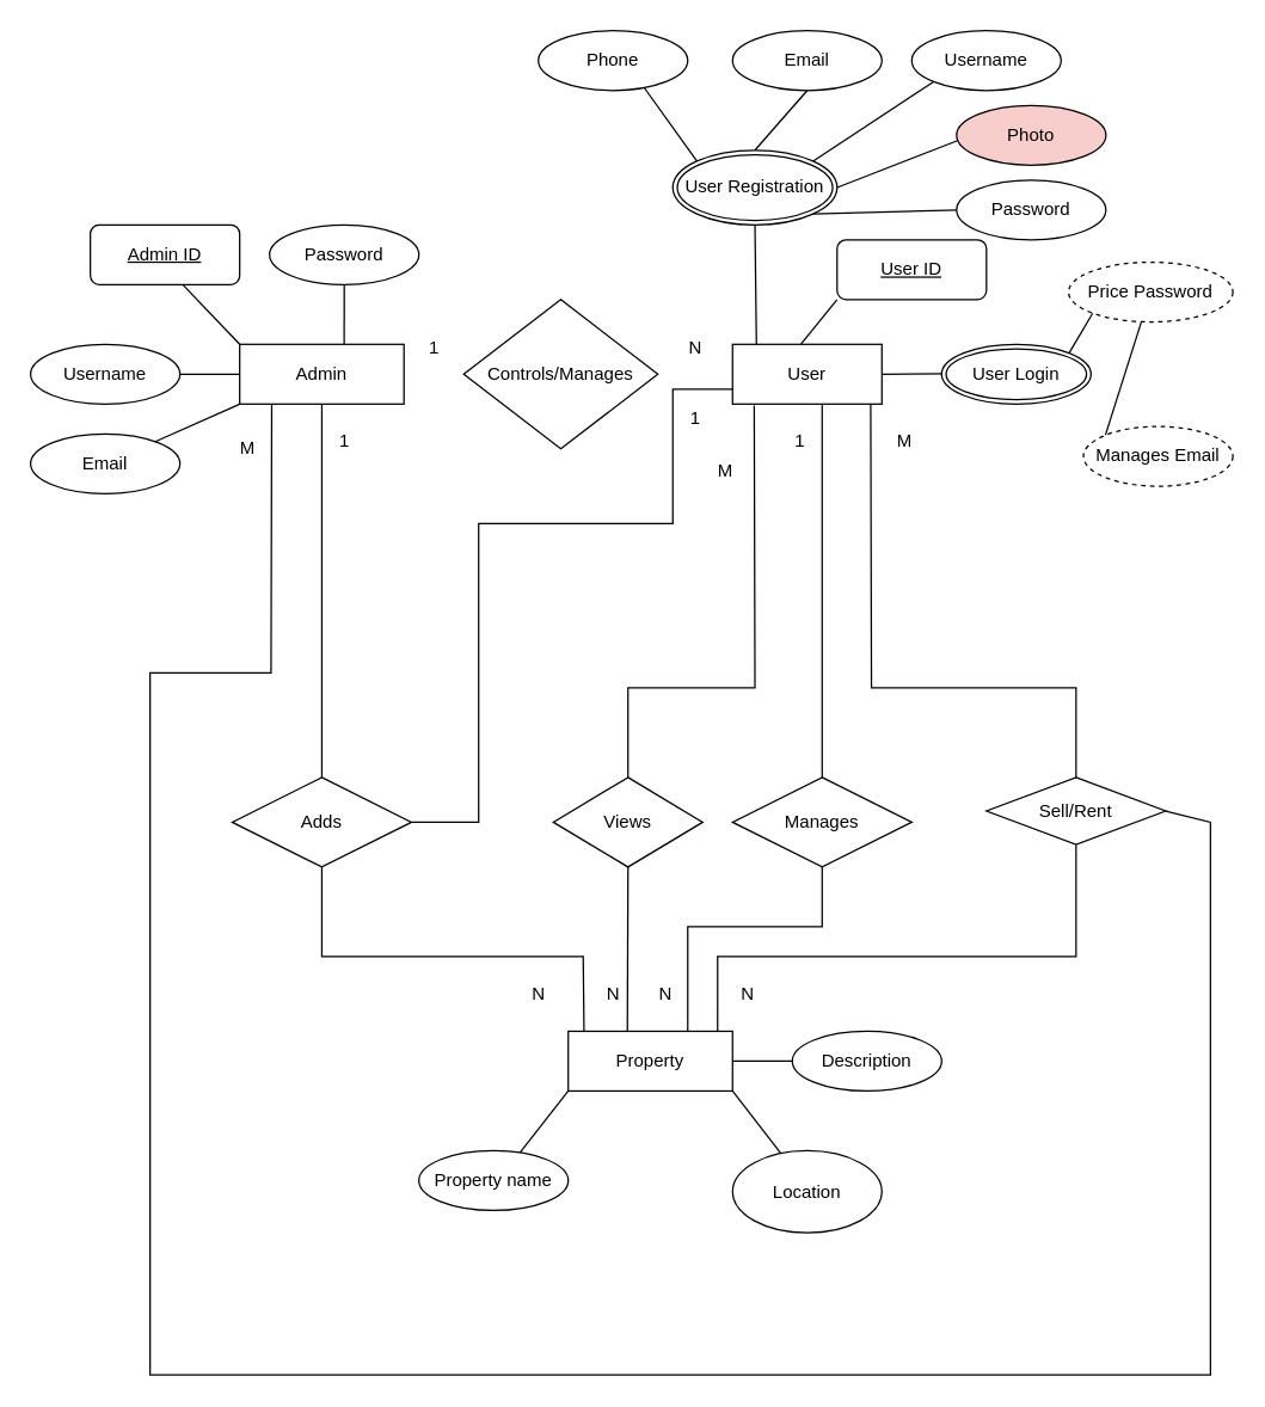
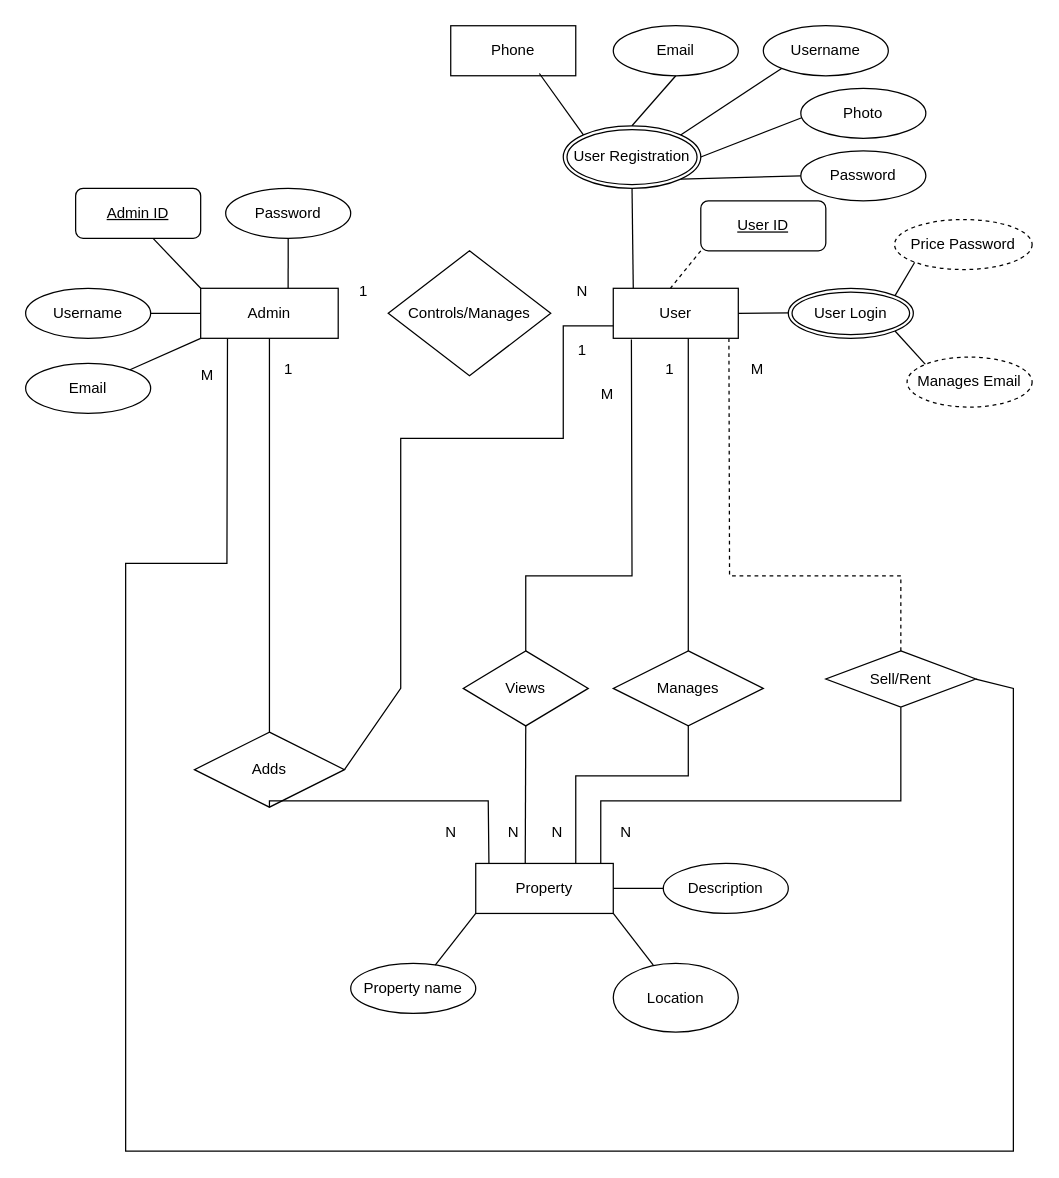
  <mxCell id="0" />
  <mxCell id="1" parent="0" />
  <mxCell id="2" value="User" style="whiteSpace=wrap;html=1;align=center;" vertex="1" parent="1"><mxGeometry x="490" y="230" width="100" height="40" as="geometry" /></mxCell>
  <mxCell id="3" value="Admin" style="whiteSpace=wrap;html=1;align=center;" vertex="1" parent="1"><mxGeometry x="160" y="230" width="110" height="40" as="geometry" /></mxCell>
  <mxCell id="4" value="Controls/Manages" style="shape=rhombus;perimeter=rhombusPerimeter;whiteSpace=wrap;html=1;align=center;" vertex="1" parent="1"><mxGeometry x="310" y="200" width="130" height="100" as="geometry" /></mxCell>
  <mxCell id="5" value="" style="endArrow=none;html=1;rounded=0;entryX=0;entryY=1;entryDx=0;entryDy=0;" edge="1" parent="1" source="9" target="3"><mxGeometry relative="1" as="geometry"><mxPoint x="200" y="300" as="sourcePoint" /><mxPoint x="360" y="300" as="targetPoint" /></mxGeometry></mxCell>
  <mxCell id="6" value="" style="endArrow=none;html=1;rounded=0;exitX=0.608;exitY=0.973;exitDx=0;exitDy=0;exitPerimeter=0;entryX=0;entryY=0;entryDx=0;entryDy=0;" edge="1" parent="1" source="11" target="3"><mxGeometry relative="1" as="geometry"><mxPoint x="50" y="229.2" as="sourcePoint" /><mxPoint x="210" y="229.2" as="targetPoint" /></mxGeometry></mxCell>
  <mxCell id="7" value="" style="endArrow=none;html=1;rounded=0;entryX=0.5;entryY=1;entryDx=0;entryDy=0;exitX=0.636;exitY=0.001;exitDx=0;exitDy=0;exitPerimeter=0;" edge="1" parent="1" source="3" target="8"><mxGeometry relative="1" as="geometry"><mxPoint x="230" y="230" as="sourcePoint" /><mxPoint x="280" y="190" as="targetPoint" /></mxGeometry></mxCell>
  <mxCell id="8" value="Password" style="ellipse;whiteSpace=wrap;html=1;align=center;" vertex="1" parent="1"><mxGeometry x="180" y="150" width="100" height="40" as="geometry" /></mxCell>
  <mxCell id="9" value="Email" style="ellipse;whiteSpace=wrap;html=1;align=center;" vertex="1" parent="1"><mxGeometry x="20" y="290" width="100" height="40" as="geometry" /></mxCell>
  <mxCell id="10" value="Username" style="ellipse;whiteSpace=wrap;html=1;align=center;" vertex="1" parent="1"><mxGeometry x="20" y="230" width="100" height="40" as="geometry" /></mxCell>
  <mxCell id="11" value="&lt;u&gt;Admin ID&lt;/u&gt;" style="whiteSpace=wrap;html=1;align=center;rounded=1;" vertex="1" parent="1"><mxGeometry x="60" y="150" width="100" height="40" as="geometry" /></mxCell>
  <mxCell id="12" value="" style="endArrow=none;html=1;rounded=0;exitX=1;exitY=0.5;exitDx=0;exitDy=0;entryX=0;entryY=0.5;entryDx=0;entryDy=0;" edge="1" parent="1" source="10" target="3"><mxGeometry relative="1" as="geometry"><mxPoint x="190" y="280" as="sourcePoint" /><mxPoint x="350" y="280" as="targetPoint" /></mxGeometry></mxCell>
  <mxCell id="13" value="" style="endArrow=none;html=1;rounded=0;exitX=0.16;exitY=0.001;exitDx=0;exitDy=0;entryX=0.5;entryY=1;entryDx=0;entryDy=0;exitPerimeter=0;" edge="1" parent="1" source="2" target="17"><mxGeometry relative="1" as="geometry"><mxPoint x="241" y="239" as="sourcePoint" /><mxPoint x="645" y="190" as="targetPoint" /></mxGeometry></mxCell>
- <mxCell id="14" value="Photo" style="ellipse;whiteSpace=wrap;html=1;align=center;fillColor=#f8cecc;" vertex="1" parent="1"><mxGeometry x="640" y="70" width="100" height="40" as="geometry" /></mxCell>
+ <mxCell id="14" value="Photo" style="ellipse;whiteSpace=wrap;html=1;align=center;" vertex="1" parent="1"><mxGeometry x="640" y="70" width="100" height="40" as="geometry" /></mxCell>
  <mxCell id="15" value="" style="endArrow=none;html=1;rounded=0;exitX=1;exitY=0.5;exitDx=0;exitDy=0;entryX=0.007;entryY=0.589;entryDx=0;entryDy=0;entryPerimeter=0;" edge="1" parent="1" source="17" target="14"><mxGeometry relative="1" as="geometry"><mxPoint x="660" y="240" as="sourcePoint" /><mxPoint x="763" y="96" as="targetPoint" /></mxGeometry></mxCell>
  <mxCell id="16" value="" style="endArrow=none;html=1;rounded=0;exitX=1;exitY=0.5;exitDx=0;exitDy=0;entryX=0.024;entryY=0.49;entryDx=0;entryDy=0;entryPerimeter=0;" edge="1" parent="1" source="2" target="18"><mxGeometry relative="1" as="geometry"><mxPoint x="690" y="280" as="sourcePoint" /><mxPoint x="710" y="250" as="targetPoint" /><Array as="points" /></mxGeometry></mxCell>
  <mxCell id="17" value="User Registration" style="ellipse;shape=doubleEllipse;margin=3;whiteSpace=wrap;html=1;align=center;" vertex="1" parent="1"><mxGeometry x="450" y="100" width="110" height="50" as="geometry" /></mxCell>
  <mxCell id="18" value="User Login" style="ellipse;shape=doubleEllipse;margin=3;whiteSpace=wrap;html=1;align=center;" vertex="1" parent="1"><mxGeometry x="630" y="230" width="100" height="40" as="geometry" /></mxCell>
  <mxCell id="19" value="Username" style="ellipse;whiteSpace=wrap;html=1;align=center;rotation=0;" vertex="1" parent="1"><mxGeometry x="610" y="20" width="100" height="40" as="geometry" /></mxCell>
  <mxCell id="20" value="" style="endArrow=none;html=1;rounded=0;exitX=1;exitY=0;exitDx=0;exitDy=0;entryX=0;entryY=1;entryDx=0;entryDy=0;" edge="1" parent="1" source="17" target="19"><mxGeometry relative="1" as="geometry"><mxPoint x="710" y="240" as="sourcePoint" /><mxPoint x="770" y="196" as="targetPoint" /></mxGeometry></mxCell>
  <mxCell id="21" value="Email" style="ellipse;whiteSpace=wrap;html=1;align=center;" vertex="1" parent="1"><mxGeometry x="490" y="20" width="100" height="40" as="geometry" /></mxCell>
  <mxCell id="22" value="" style="endArrow=none;html=1;rounded=0;exitX=0.5;exitY=0;exitDx=0;exitDy=0;entryX=0.5;entryY=1;entryDx=0;entryDy=0;" edge="1" parent="1" source="17" target="21"><mxGeometry relative="1" as="geometry"><mxPoint x="694" y="157" as="sourcePoint" /><mxPoint x="731" y="129" as="targetPoint" /></mxGeometry></mxCell>
- <mxCell id="23" value="Phone" style="ellipse;whiteSpace=wrap;html=1;align=center;" vertex="1" parent="1"><mxGeometry x="360" y="20" width="100" height="40" as="geometry" /></mxCell>
+ <mxCell id="23" value="Phone" style="whiteSpace=wrap;html=1;align=center;rounded=0;" vertex="1" parent="1"><mxGeometry x="360" y="20" width="100" height="40" as="geometry" /></mxCell>
  <mxCell id="24" value="" style="endArrow=none;html=1;rounded=0;exitX=0;exitY=0;exitDx=0;exitDy=0;entryX=0.709;entryY=0.955;entryDx=0;entryDy=0;entryPerimeter=0;" edge="1" parent="1" source="17" target="23"><mxGeometry relative="1" as="geometry"><mxPoint x="649" y="150" as="sourcePoint" /><mxPoint x="650" y="100" as="targetPoint" /></mxGeometry></mxCell>
  <mxCell id="25" value="&lt;u&gt;User ID&lt;/u&gt;" style="whiteSpace=wrap;html=1;align=center;rounded=1;" vertex="1" parent="1"><mxGeometry x="560" y="160" width="100" height="40" as="geometry" /></mxCell>
- <mxCell id="26" value="" style="endArrow=none;html=1;rounded=0;exitX=0;exitY=0;exitDx=0;exitDy=0;" edge="1" parent="1" source="58" target="57"><mxGeometry relative="1" as="geometry"><mxPoint x="750" y="290" as="sourcePoint" /><mxPoint x="655" y="200" as="targetPoint" /></mxGeometry></mxCell>
+ <mxCell id="26" value="" style="endArrow=none;html=1;rounded=0;entryX=1;entryY=1;entryDx=0;entryDy=0;exitX=0;exitY=0;exitDx=0;exitDy=0;" edge="1" parent="1" source="58" target="18"><mxGeometry relative="1" as="geometry"><mxPoint x="750" y="290" as="sourcePoint" /><mxPoint x="655" y="200" as="targetPoint" /></mxGeometry></mxCell>
  <mxCell id="27" value="Password" style="ellipse;whiteSpace=wrap;html=1;align=center;" vertex="1" parent="1"><mxGeometry x="640" y="120" width="100" height="40" as="geometry" /></mxCell>
  <mxCell id="28" value="" style="endArrow=none;html=1;rounded=0;exitX=0;exitY=0.5;exitDx=0;exitDy=0;entryX=1;entryY=1;entryDx=0;entryDy=0;" edge="1" parent="1" source="27" target="17"><mxGeometry relative="1" as="geometry"><mxPoint x="660" y="280" as="sourcePoint" /><mxPoint x="660" y="320" as="targetPoint" /></mxGeometry></mxCell>
  <mxCell id="29" value="" style="endArrow=none;html=1;rounded=0;exitX=0;exitY=1;exitDx=0;exitDy=0;entryX=1;entryY=0;entryDx=0;entryDy=0;" edge="1" parent="1" source="57" target="18"><mxGeometry relative="1" as="geometry"><mxPoint x="748.9" y="210.96" as="sourcePoint" /><mxPoint x="637" y="358" as="targetPoint" /></mxGeometry></mxCell>
- <mxCell id="30" value="" style="endArrow=none;html=1;rounded=0;exitX=0;exitY=1;exitDx=0;exitDy=0;entryX=0.458;entryY=-0.004;entryDx=0;entryDy=0;entryPerimeter=0;" edge="1" parent="1" source="25" target="2"><mxGeometry relative="1" as="geometry"><mxPoint x="709" y="392" as="sourcePoint" /><mxPoint x="682" y="358" as="targetPoint" /><Array as="points" /></mxGeometry></mxCell>
+ <mxCell id="30" value="" style="endArrow=none;html=1;rounded=0;exitX=0;exitY=1;exitDx=0;exitDy=0;entryX=0.458;entryY=-0.004;entryDx=0;entryDy=0;entryPerimeter=0;dashed=1;" edge="1" parent="1" source="25" target="2"><mxGeometry relative="1" as="geometry"><mxPoint x="709" y="392" as="sourcePoint" /><mxPoint x="682" y="358" as="targetPoint" /><Array as="points" /></mxGeometry></mxCell>
  <mxCell id="31" value="Property" style="whiteSpace=wrap;html=1;align=center;" vertex="1" parent="1"><mxGeometry x="380" y="690" width="110" height="40" as="geometry" /></mxCell>
  <mxCell id="32" value="Description" style="ellipse;whiteSpace=wrap;html=1;align=center;" vertex="1" parent="1"><mxGeometry x="530" y="690" width="100" height="40" as="geometry" /></mxCell>
  <mxCell id="33" value="Location" style="ellipse;whiteSpace=wrap;html=1;align=center;" vertex="1" parent="1"><mxGeometry x="490" y="770" width="100" height="55" as="geometry" /></mxCell>
  <mxCell id="34" value="Property name" style="ellipse;whiteSpace=wrap;html=1;align=center;" vertex="1" parent="1"><mxGeometry x="280" y="770" width="100" height="40" as="geometry" /></mxCell>
  <mxCell id="35" value="" style="endArrow=none;html=1;rounded=0;entryX=0;entryY=1;entryDx=0;entryDy=0;exitX=0.676;exitY=0.035;exitDx=0;exitDy=0;exitPerimeter=0;" edge="1" parent="1" source="34" target="31"><mxGeometry relative="1" as="geometry"><mxPoint x="130" y="670" as="sourcePoint" /><mxPoint x="170" y="670" as="targetPoint" /></mxGeometry></mxCell>
  <mxCell id="36" value="" style="endArrow=none;html=1;rounded=0;entryX=1;entryY=0.5;entryDx=0;entryDy=0;exitX=0;exitY=0.5;exitDx=0;exitDy=0;" edge="1" parent="1" source="32" target="31"><mxGeometry relative="1" as="geometry"><mxPoint x="140" y="680" as="sourcePoint" /><mxPoint x="180" y="680" as="targetPoint" /></mxGeometry></mxCell>
  <mxCell id="37" value="" style="endArrow=none;html=1;rounded=0;entryX=1;entryY=1;entryDx=0;entryDy=0;exitX=0.32;exitY=0.024;exitDx=0;exitDy=0;exitPerimeter=0;" edge="1" parent="1" source="33" target="31"><mxGeometry relative="1" as="geometry"><mxPoint x="150" y="690" as="sourcePoint" /><mxPoint x="190" y="690" as="targetPoint" /></mxGeometry></mxCell>
- <mxCell id="38" value="Adds" style="shape=rhombus;perimeter=rhombusPerimeter;whiteSpace=wrap;html=1;align=center;" vertex="1" parent="1"><mxGeometry x="155" y="520" width="120" height="60" as="geometry" /></mxCell>
+ <mxCell id="38" value="Adds" style="shape=rhombus;perimeter=rhombusPerimeter;whiteSpace=wrap;html=1;align=center;" vertex="1" parent="1"><mxGeometry x="155" y="585" width="120" height="60" as="geometry" /></mxCell>
  <mxCell id="39" value="" style="endArrow=none;html=1;rounded=0;entryX=0.5;entryY=1;entryDx=0;entryDy=0;exitX=0.096;exitY=0.013;exitDx=0;exitDy=0;exitPerimeter=0;" edge="1" parent="1" source="31" target="38"><mxGeometry relative="1" as="geometry"><mxPoint x="70" y="220" as="sourcePoint" /><mxPoint x="230" y="220" as="targetPoint" /><Array as="points"><mxPoint x="390" y="640" /><mxPoint x="215" y="640" /></Array></mxGeometry></mxCell>
  <mxCell id="40" value="1" style="text;html=1;align=center;verticalAlign=middle;resizable=0;points=[];autosize=1;strokeColor=none;fillColor=none;" vertex="1" parent="1"><mxGeometry x="275" y="218" width="30" height="30" as="geometry" /></mxCell>
  <mxCell id="41" value="N" style="text;html=1;align=center;verticalAlign=middle;resizable=0;points=[];autosize=1;strokeColor=none;fillColor=none;" vertex="1" parent="1"><mxGeometry x="450" y="218" width="30" height="30" as="geometry" /></mxCell>
  <mxCell id="42" value="" style="endArrow=none;html=1;rounded=0;entryX=0.5;entryY=1;entryDx=0;entryDy=0;exitX=0.5;exitY=0;exitDx=0;exitDy=0;" edge="1" parent="1" source="38" target="3"><mxGeometry relative="1" as="geometry"><mxPoint x="225" y="650" as="sourcePoint" /><mxPoint x="225" y="530" as="targetPoint" /></mxGeometry></mxCell>
  <mxCell id="43" value="1" style="text;html=1;align=center;verticalAlign=middle;resizable=0;points=[];autosize=1;strokeColor=none;fillColor=none;" vertex="1" parent="1"><mxGeometry x="215" y="280" width="30" height="30" as="geometry" /></mxCell>
  <mxCell id="44" value="N" style="text;html=1;align=center;verticalAlign=middle;resizable=0;points=[];autosize=1;strokeColor=none;fillColor=none;" vertex="1" parent="1"><mxGeometry x="345" y="650" width="30" height="30" as="geometry" /></mxCell>
  <mxCell id="45" value="" style="endArrow=none;html=1;rounded=0;exitX=1;exitY=0.5;exitDx=0;exitDy=0;entryX=0;entryY=0.75;entryDx=0;entryDy=0;" edge="1" parent="1" source="38" target="2"><mxGeometry relative="1" as="geometry"><mxPoint x="260" y="580" as="sourcePoint" /><mxPoint x="490" y="260" as="targetPoint" /><Array as="points"><mxPoint x="320" y="550" /><mxPoint x="320" y="350" /><mxPoint x="435" y="350" /><mxPoint x="450" y="350" /><mxPoint x="450" y="310" /><mxPoint x="450" y="260" /></Array></mxGeometry></mxCell>
  <mxCell id="46" value="1" style="text;html=1;align=center;verticalAlign=middle;resizable=0;points=[];autosize=1;strokeColor=none;fillColor=none;" vertex="1" parent="1"><mxGeometry x="450" y="265" width="30" height="30" as="geometry" /></mxCell>
  <mxCell id="47" value="Views" style="shape=rhombus;perimeter=rhombusPerimeter;whiteSpace=wrap;html=1;align=center;" vertex="1" parent="1"><mxGeometry x="370" y="520" width="100" height="60" as="geometry" /></mxCell>
  <mxCell id="48" value="" style="endArrow=none;html=1;rounded=0;entryX=0.145;entryY=1.025;entryDx=0;entryDy=0;entryPerimeter=0;exitX=0.5;exitY=0;exitDx=0;exitDy=0;" edge="1" parent="1" source="47" target="2"><mxGeometry relative="1" as="geometry"><mxPoint x="505" y="480" as="sourcePoint" /><mxPoint x="515" y="160" as="targetPoint" /><Array as="points"><mxPoint x="420" y="460" /><mxPoint x="505" y="460" /></Array></mxGeometry></mxCell>
  <mxCell id="49" value="M" style="text;html=1;align=center;verticalAlign=middle;resizable=0;points=[];autosize=1;strokeColor=none;fillColor=none;" vertex="1" parent="1"><mxGeometry x="470" y="300" width="30" height="30" as="geometry" /></mxCell>
  <mxCell id="50" value="" style="endArrow=none;html=1;rounded=0;entryX=0.5;entryY=1;entryDx=0;entryDy=0;exitX=0.36;exitY=-0.009;exitDx=0;exitDy=0;exitPerimeter=0;" edge="1" parent="1" source="31" target="47"><mxGeometry relative="1" as="geometry"><mxPoint x="420" y="690" as="sourcePoint" /><mxPoint x="630" y="560" as="targetPoint" /></mxGeometry></mxCell>
  <mxCell id="51" value="N" style="text;html=1;align=center;verticalAlign=middle;resizable=0;points=[];autosize=1;strokeColor=none;fillColor=none;" vertex="1" parent="1"><mxGeometry x="395" y="650" width="30" height="30" as="geometry" /></mxCell>
  <mxCell id="52" value="Manages" style="shape=rhombus;perimeter=rhombusPerimeter;whiteSpace=wrap;html=1;align=center;" vertex="1" parent="1"><mxGeometry x="490" y="520" width="120" height="60" as="geometry" /></mxCell>
  <mxCell id="53" value="" style="endArrow=none;html=1;rounded=0;entryX=0.5;entryY=1;entryDx=0;entryDy=0;exitX=0.5;exitY=0;exitDx=0;exitDy=0;" edge="1" parent="1" source="52"><mxGeometry relative="1" as="geometry"><mxPoint x="550" y="510" as="sourcePoint" /><mxPoint x="550" y="270" as="targetPoint" /></mxGeometry></mxCell>
  <mxCell id="54" value="1" style="text;html=1;align=center;verticalAlign=middle;resizable=0;points=[];autosize=1;strokeColor=none;fillColor=none;" vertex="1" parent="1"><mxGeometry x="520" y="280" width="30" height="30" as="geometry" /></mxCell>
  <mxCell id="55" value="" style="endArrow=none;html=1;rounded=0;exitX=0.5;exitY=1;exitDx=0;exitDy=0;" edge="1" parent="1" source="52"><mxGeometry relative="1" as="geometry"><mxPoint x="550" y="620" as="sourcePoint" /><mxPoint x="460" y="690" as="targetPoint" /><Array as="points"><mxPoint x="550" y="620" /><mxPoint x="460" y="620" /></Array></mxGeometry></mxCell>
  <mxCell id="56" value="N" style="text;html=1;align=center;verticalAlign=middle;resizable=0;points=[];autosize=1;strokeColor=none;fillColor=none;" vertex="1" parent="1"><mxGeometry x="430" y="650" width="30" height="30" as="geometry" /></mxCell>
  <mxCell id="57" value="Price Password" style="ellipse;whiteSpace=wrap;html=1;align=center;dashed=1;" vertex="1" parent="1"><mxGeometry x="715" y="175" width="110" height="40" as="geometry" /></mxCell>
  <mxCell id="58" value="Manages Email" style="ellipse;whiteSpace=wrap;html=1;align=center;dashed=1;" vertex="1" parent="1"><mxGeometry x="725" y="285" width="100" height="40" as="geometry" /></mxCell>
  <mxCell id="59" value="" style="endArrow=none;html=1;rounded=0;entryX=0.195;entryY=1.007;entryDx=0;entryDy=0;entryPerimeter=0;exitX=1;exitY=0.5;exitDx=0;exitDy=0;" edge="1" parent="1" source="62" target="3"><mxGeometry relative="1" as="geometry"><mxPoint x="810" y="540" as="sourcePoint" /><mxPoint x="180" y="280" as="targetPoint" /><Array as="points"><mxPoint x="810" y="550" /><mxPoint x="810" y="570" /><mxPoint x="810" y="920" /><mxPoint x="100" y="920" /><mxPoint x="100" y="450" /><mxPoint x="181" y="450" /></Array></mxGeometry></mxCell>
  <mxCell id="60" value="M" style="text;html=1;align=center;verticalAlign=middle;resizable=0;points=[];autosize=1;strokeColor=none;fillColor=none;" vertex="1" parent="1"><mxGeometry x="150" y="285" width="30" height="30" as="geometry" /></mxCell>
- <mxCell id="61" value="" style="endArrow=none;html=1;rounded=0;entryX=0.925;entryY=1.012;entryDx=0;entryDy=0;entryPerimeter=0;exitX=0.5;exitY=0;exitDx=0;exitDy=0;" edge="1" parent="1" source="62" target="2"><mxGeometry relative="1" as="geometry"><mxPoint x="720" y="510" as="sourcePoint" /><mxPoint x="580" y="285" as="targetPoint" /><Array as="points"><mxPoint x="720" y="460" /><mxPoint x="583" y="460" /></Array></mxGeometry></mxCell>
+ <mxCell id="61" value="" style="endArrow=none;html=1;rounded=0;entryX=0.925;entryY=1.012;entryDx=0;entryDy=0;entryPerimeter=0;exitX=0.5;exitY=0;exitDx=0;exitDy=0;dashed=1;" edge="1" parent="1" source="62" target="2"><mxGeometry relative="1" as="geometry"><mxPoint x="720" y="510" as="sourcePoint" /><mxPoint x="580" y="285" as="targetPoint" /><Array as="points"><mxPoint x="720" y="460" /><mxPoint x="583" y="460" /></Array></mxGeometry></mxCell>
  <mxCell id="62" value="Sell/Rent" style="shape=rhombus;perimeter=rhombusPerimeter;whiteSpace=wrap;html=1;align=center;" vertex="1" parent="1"><mxGeometry x="660" y="520" width="120" height="45" as="geometry" /></mxCell>
  <mxCell id="63" value="M" style="text;html=1;align=center;verticalAlign=middle;resizable=0;points=[];autosize=1;strokeColor=none;fillColor=none;" vertex="1" parent="1"><mxGeometry x="590" y="280" width="30" height="30" as="geometry" /></mxCell>
  <mxCell id="64" value="" style="endArrow=none;html=1;rounded=0;entryX=0.5;entryY=1;entryDx=0;entryDy=0;exitX=0.909;exitY=0;exitDx=0;exitDy=0;exitPerimeter=0;" edge="1" parent="1" source="31" target="62"><mxGeometry relative="1" as="geometry"><mxPoint x="720" y="650" as="sourcePoint" /><mxPoint x="560" y="280" as="targetPoint" /><Array as="points"><mxPoint x="480" y="640" /><mxPoint x="580" y="640" /><mxPoint x="650" y="640" /><mxPoint x="720" y="640" /></Array></mxGeometry></mxCell>
  <mxCell id="65" value="N" style="text;html=1;align=center;verticalAlign=middle;resizable=0;points=[];autosize=1;strokeColor=none;fillColor=none;" vertex="1" parent="1"><mxGeometry x="485" y="650" width="30" height="30" as="geometry" /></mxCell>
